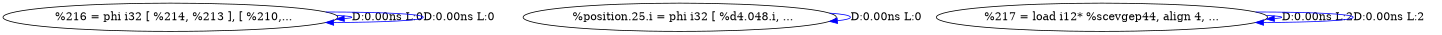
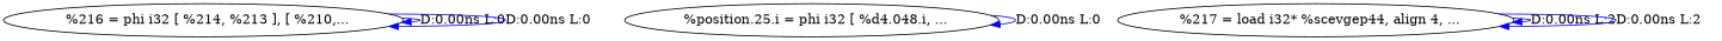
  digraph {
    edge [color=blue]
    n1 [label="  %216 = phi i32 [ %214, %213 ], [ %210,..."]
    n2 [label="  %position.25.i = phi i32 [ %d4.048.i, ..."]
-   n3 [label="%217 = load i12* %scevgep44, align 4, ..."]
+   n3 [label="  %217 = load i32* %scevgep44, align 4, ..."]
    n1 -> n1 [label="D:0.00ns L:0"]
    n1 -> n1 [label="D:0.00ns L:0"]
    n2 -> n2 [label="D:0.00ns L:0"]
    n3 -> n3 [label="D:0.00ns L:2"]
    n3 -> n3 [label="D:0.00ns L:2"]
  }
